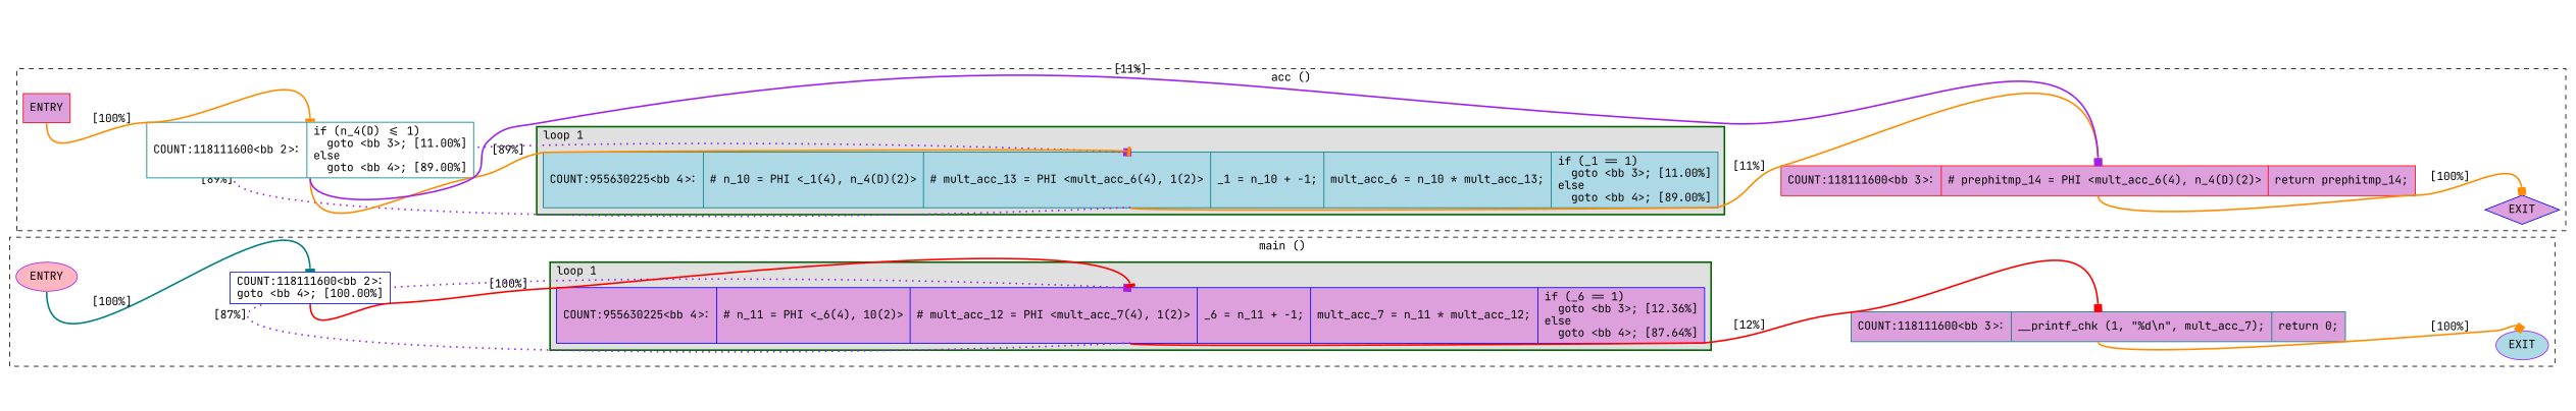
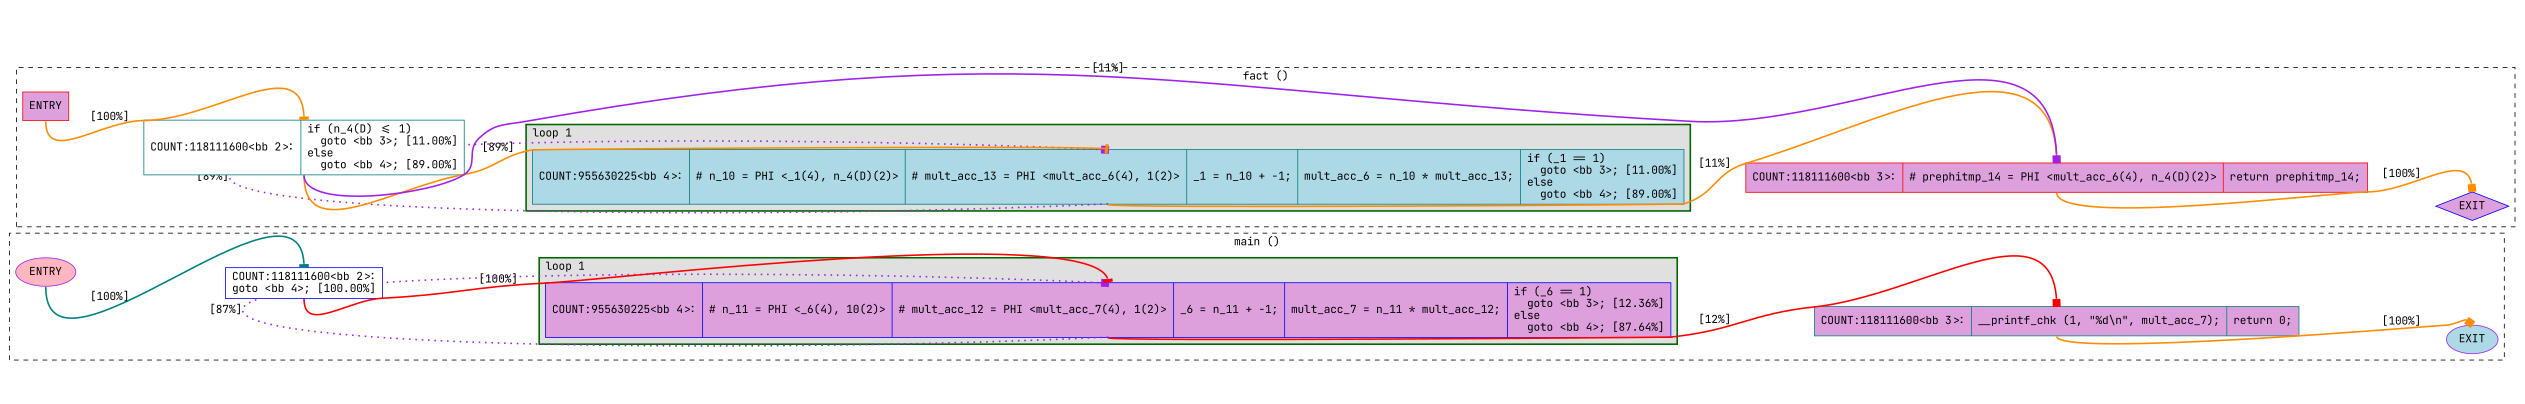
  digraph {
    rankdir=LR
    fontname="JetBrains Mono"
    node [fillcolor=plum shape=record style=filled color=blue fontname="JetBrains Mono"]
    edge [color=darkorange constraint=true headport=n style="solid,bold" tailport=s weight=10 arrowhead=box fontname="JetBrains Mono"]
    n1 [label="{COUNT:955630225\<bb\ 4\>:\l|#\ n_11\ =\ PHI\ \<_6(4),\ 10(2)\>\l|#\ mult_acc_12\ =\ PHI\ \<mult_acc_7(4),\ 1(2)\>\l|_6\ =\ n_11\ +\ -1;\l|mult_acc_7\ =\ n_11\ *\ mult_acc_12;\l|if\ (_6\ ==\ 1)\l\ \ goto\ \<bb\ 3\>;\ [12.36%]\lelse\l\ \ goto\ \<bb\ 4\>;\ [87.64%]\l}"]
    n2 [label="{COUNT:118111600\<bb\ 3\>:\l|__printf_chk\ (1,\ \"%d\\n\",\ mult_acc_7);\l|return\ 0;\l}" color=teal]
    n3 [fillcolor=lightpink label=ENTRY shape=ellipse color=purple]
    n4 [fillcolor=lightblue label=EXIT shape=ellipse color=purple]
    n5 [fillcolor=white label="{COUNT:118111600\<bb\ 2\>:\lgoto\ \<bb\ 4\>;\ [100.00%]\l}"]
    n6 [fillcolor=lightblue label="{COUNT:955630225\<bb\ 4\>:\l|#\ n_10\ =\ PHI\ \<_1(4),\ n_4(D)(2)\>\l|#\ mult_acc_13\ =\ PHI\ \<mult_acc_6(4),\ 1(2)\>\l|_1\ =\ n_10\ +\ -1;\l|mult_acc_6\ =\ n_10\ *\ mult_acc_13;\l|if\ (_1\ ==\ 1)\l\ \ goto\ \<bb\ 3\>;\ [11.00%]\lelse\l\ \ goto\ \<bb\ 4\>;\ [89.00%]\l}" color=teal]
    n7 [label="{COUNT:118111600\<bb\ 3\>:\l|#\ prephitmp_14\ =\ PHI\ \<mult_acc_6(4),\ n_4(D)(2)\>\l|return\ prephitmp_14;\l}" color=red]
    n8 [label=ENTRY shape=box color=red]
    n9 [label=EXIT shape=diamond]
    n10 [fillcolor=white label="{COUNT:118111600\<bb\ 2\>:\l|if\ (n_4(D)\ \<=\ 1)\l\ \ goto\ \<bb\ 3\>;\ [11.00%]\lelse\l\ \ goto\ \<bb\ 4\>;\ [89.00%]\l}" color=teal]
    subgraph cluster_1 {
      color=black
      label="main ()"
      style=dashed
      n2
      n3
      n4
      n5
      subgraph cluster_2 {
        color=darkgreen
        fillcolor=grey88
        label="loop 1"
        labeljust=l
        penwidth=2
        style=filled
        n1
      }
    }
    subgraph cluster_3 {
      color=black
-     label="acc ()"
+     label="fact ()"
      style=dashed
      n7
      n8
      n9
      n10
      subgraph cluster_4 {
        color=darkgreen
        fillcolor=grey88
        label="loop 1"
        labeljust=l
        penwidth=2
        style=filled
        n6
      }
    }
    n1 -> n1 [color=purple constraint=false label="[87%]" style="dotted,bold"]
    n1 -> n2 [color=red label="[12%]"]
    n2 -> n4 [label="[100%]"]
    n3 -> n4 [style=invis color="" weight="" arrowhead=""]
    n3 -> n5 [color=teal label="[100%]" weight=100 arrowhead=tee]
    n5 -> n1 [color=red label="[100%]" weight=100 arrowhead=tee]
    n6 -> n6 [color=purple constraint=false label="[89%]" style="dotted,bold"]
    n6 -> n7 [label="[11%]"]
    n7 -> n9 [label="[100%]"]
    n8 -> n9 [style=invis color="" weight="" arrowhead=""]
    n8 -> n10 [label="[100%]" weight=100 arrowhead=tee]
    n10 -> n6 [label="[89%]" arrowhead=tee]
    n10 -> n7 [color=purple label="[11%]"]
  }
